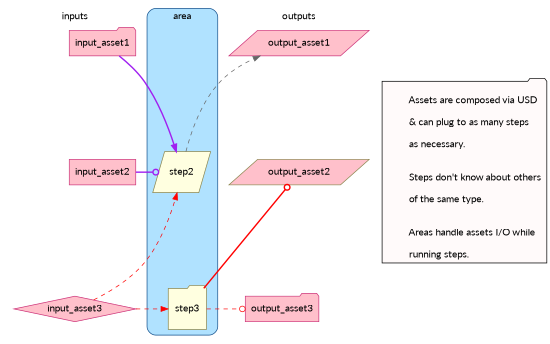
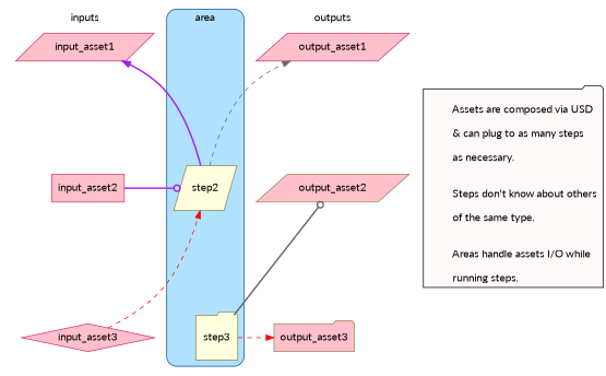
  digraph {
    fontname=Lato
    newrank=true
    node [color=violetred3 fillcolor=pink fontname=Lato shape=folder style=filled]
    edge [fontname=Lato style=invis]
-   input_asset1
+   input_asset1 [shape=parallelogram]
    sentinel [style=invis color="" fillcolor="" shape=""]
    output_asset1 [shape=parallelogram]
    input_asset2 [shape=box]
    step2 [color=khaki4 fillcolor=lightyellow height=.8 shape=parallelogram]
    output_asset2 [color=khaki4 shape=parallelogram]
    input_asset3 [shape=diamond]
    step3 [color=khaki4 fillcolor=lightyellow height=.8]
-   output_asset3
+   output_asset3 [color=khaki4]
    n10 [fillcolor=snow label="\n        Assets are composed via USD\l\n        & can plug to as many steps\l\n        as necessary.\l\l\n        Steps don't know about others\l\n        of the same type.\l\l\n        Areas handle assets I/O while\l\n        running steps.\l" style="rounded,filled" color=""]
    subgraph sub_1 {
      rank=same
      input_asset1
      sentinel
      output_asset1
    }
    subgraph sub_2 {
      rank=same
      input_asset2
      step2
      output_asset2
    }
    subgraph sub_3 {
      rank=same
      input_asset3
      step3
      output_asset3
    }
    subgraph sub_4 {
      rank=same
      input_asset2
      step2
      output_asset2
      n10
    }
    subgraph cluster_5 {
      color=invis
      label=inputs
      input_asset1
      input_asset2
      input_asset3
    }
    subgraph cluster_6 {
      color=dodgerblue4
      fillcolor=lightskyblue1
      label=area
      style="filled,rounded"
      sentinel
      step2
      step3
    }
    subgraph cluster_7 {
      color=invis
      label=outputs
      output_asset1
      output_asset2
      output_asset3
    }
    input_asset1 -> input_asset2
-   input_asset1 -> step2 [arrowhead=normal color=purple style=bold]
+   step2 -> input_asset1 [arrowhead=normal color=purple style=bold]
    sentinel -> step2
    output_asset1 -> output_asset2
    input_asset2 -> step2 [arrowhead=odot color=purple style=bold]
    input_asset2 -> input_asset3
    step2 -> output_asset1 [arrowhead=normal color=gray40 style=dashed]
    step2 -> step3
    output_asset2 -> output_asset3
    input_asset3 -> step2 [arrowhead=normal color=red style=dashed]
-   input_asset3 -> step3 [arrowhead=normal color=red style=dashed]
-   step3 -> output_asset2 [arrowhead=odot color=red style=bold]
-   step3 -> output_asset3 [arrowhead=odot color=red style=dashed]
+   step3 -> output_asset2 [arrowhead=odot color=gray40 style=bold]
+   step3 -> output_asset3 [arrowhead=normal color=red style=dashed]
  }
